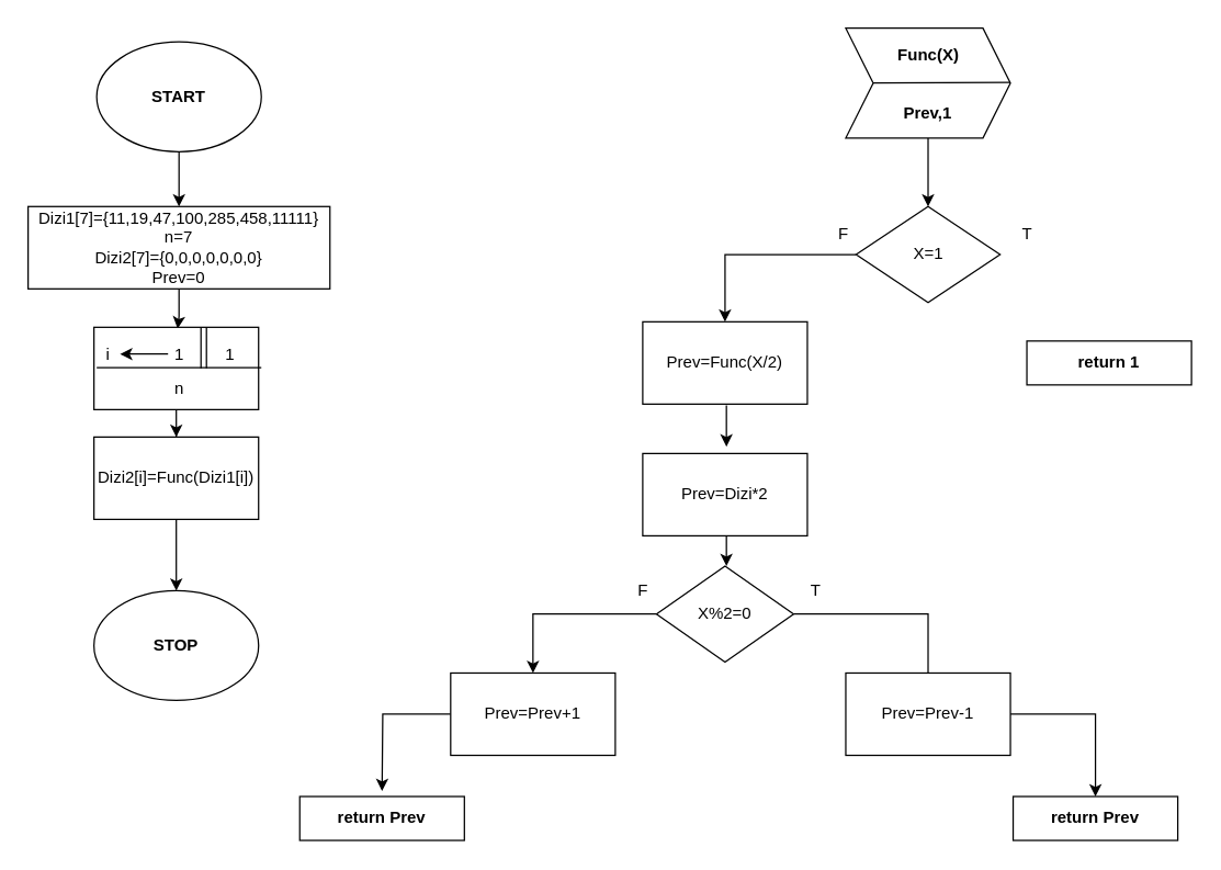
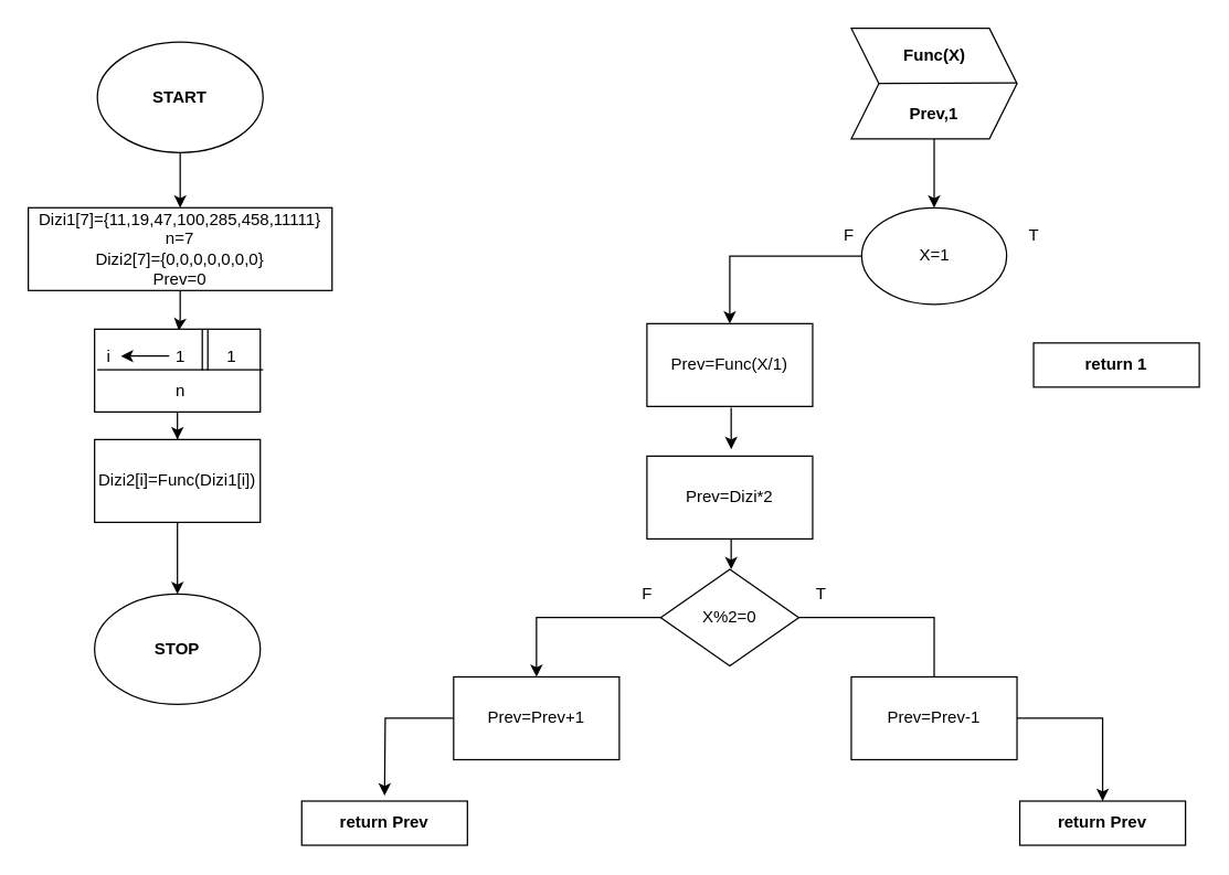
  <mxCell id="0" />
  <mxCell id="1" parent="0" />
  <mxCell id="2" value="" style="edgeStyle=orthogonalEdgeStyle;rounded=0;orthogonalLoop=1;jettySize=auto;html=1;" edge="1" parent="1" source="3" target="5"><mxGeometry relative="1" as="geometry" /></mxCell>
  <mxCell id="3" value="START" style="ellipse;whiteSpace=wrap;html=1;fontStyle=1" vertex="1" parent="1"><mxGeometry x="70" y="30" width="120" height="80" as="geometry" /></mxCell>
  <mxCell id="4" value="" style="edgeStyle=orthogonalEdgeStyle;rounded=0;orthogonalLoop=1;jettySize=auto;html=1;entryX=0.433;entryY=-0.45;entryDx=0;entryDy=0;entryPerimeter=0;" edge="1" parent="1" source="5"><mxGeometry relative="1" as="geometry"><mxPoint x="129" y="239" as="targetPoint" /></mxGeometry></mxCell>
  <mxCell id="5" value="&lt;div&gt;Dizi1[7]={11,19,47,100,285,458,11111}&lt;/div&gt;&lt;div&gt;&lt;span&gt;n=7&lt;/span&gt;&lt;/div&gt;&lt;div&gt;Dizi2[7]={0,0,0,0,0,0,0}&lt;/div&gt;&lt;div&gt;Prev=0&lt;/div&gt;" style="rounded=0;whiteSpace=wrap;html=1;" vertex="1" parent="1"><mxGeometry x="20" y="150" width="220" height="60" as="geometry" /></mxCell>
  <mxCell id="6" value="" style="edgeStyle=orthogonalEdgeStyle;rounded=0;orthogonalLoop=1;jettySize=auto;html=1;" edge="1" parent="1" source="7" target="15"><mxGeometry relative="1" as="geometry" /></mxCell>
  <mxCell id="7" value="" style="rounded=0;whiteSpace=wrap;html=1;" vertex="1" parent="1"><mxGeometry x="68" y="238" width="120" height="60" as="geometry" /></mxCell>
  <mxCell id="8" value="" style="endArrow=none;html=1;exitX=0;exitY=0.5;exitDx=0;exitDy=0;entryX=1;entryY=0.5;entryDx=0;entryDy=0;" edge="1" parent="1"><mxGeometry width="50" height="50" relative="1" as="geometry"><mxPoint x="70" y="267.5" as="sourcePoint" /><mxPoint x="190" y="267.5" as="targetPoint" /></mxGeometry></mxCell>
  <mxCell id="9" value="" style="shape=link;html=1;" edge="1" parent="1"><mxGeometry width="50" height="50" relative="1" as="geometry"><mxPoint x="148" y="268" as="sourcePoint" /><mxPoint x="148" y="238" as="targetPoint" /></mxGeometry></mxCell>
  <mxCell id="10" value="" style="endArrow=classic;html=1;" edge="1" parent="1"><mxGeometry width="50" height="50" relative="1" as="geometry"><mxPoint x="122" y="257.5" as="sourcePoint" /><mxPoint x="87" y="257.5" as="targetPoint" /></mxGeometry></mxCell>
  <mxCell id="11" value="i" style="text;html=1;align=center;verticalAlign=middle;resizable=0;points=[];;autosize=1;" vertex="1" parent="1"><mxGeometry x="68" y="248" width="20" height="20" as="geometry" /></mxCell>
  <mxCell id="12" value="1" style="text;html=1;align=center;verticalAlign=middle;resizable=0;points=[];;autosize=1;" vertex="1" parent="1"><mxGeometry x="157" y="248" width="20" height="20" as="geometry" /></mxCell>
  <mxCell id="13" value="n" style="text;html=1;align=center;verticalAlign=middle;resizable=0;points=[];;autosize=1;" vertex="1" parent="1"><mxGeometry x="120" y="273" width="20" height="20" as="geometry" /></mxCell>
  <mxCell id="14" value="" style="edgeStyle=orthogonalEdgeStyle;rounded=0;orthogonalLoop=1;jettySize=auto;html=1;" edge="1" parent="1" source="15" target="33"><mxGeometry relative="1" as="geometry" /></mxCell>
  <mxCell id="15" value="Dizi2[i]=Func(Dizi1[i])" style="rounded=0;whiteSpace=wrap;html=1;" vertex="1" parent="1"><mxGeometry x="68" y="318" width="120" height="60" as="geometry" /></mxCell>
  <mxCell id="16" value="" style="edgeStyle=orthogonalEdgeStyle;rounded=0;orthogonalLoop=1;jettySize=auto;html=1;" edge="1" parent="1" source="17" target="21"><mxGeometry relative="1" as="geometry" /></mxCell>
  <mxCell id="17" value="&lt;br&gt;&lt;br&gt;&lt;br&gt;Prev,1" style="shape=step;perimeter=stepPerimeter;whiteSpace=wrap;html=1;fixedSize=1;fontStyle=1" vertex="1" parent="1"><mxGeometry x="616" y="20" width="120" height="80" as="geometry" /></mxCell>
  <mxCell id="18" value="" style="endArrow=none;html=1;exitX=0;exitY=0.5;exitDx=0;exitDy=0;" edge="1" parent="1" source="17"><mxGeometry width="50" height="50" relative="1" as="geometry"><mxPoint x="666" y="59.5" as="sourcePoint" /><mxPoint x="736" y="59.5" as="targetPoint" /></mxGeometry></mxCell>
  <mxCell id="19" value="Func(X)" style="text;html=1;align=center;verticalAlign=middle;resizable=0;points=[];;autosize=1;fontStyle=1" vertex="1" parent="1"><mxGeometry x="646" y="30" width="60" height="20" as="geometry" /></mxCell>
  <mxCell id="20" value="" style="edgeStyle=orthogonalEdgeStyle;rounded=0;orthogonalLoop=1;jettySize=auto;html=1;" edge="1" parent="1" source="21" target="23"><mxGeometry relative="1" as="geometry" /></mxCell>
- <mxCell id="21" value="X=1" style="rhombus;whiteSpace=wrap;html=1;" vertex="1" parent="1"><mxGeometry x="623.5" y="150" width="105" height="70" as="geometry" /></mxCell>
+ <mxCell id="21" value="X=1" style="ellipse;whiteSpace=wrap;html=1;" vertex="1" parent="1"><mxGeometry x="623.5" y="150" width="105" height="70" as="geometry" /></mxCell>
  <mxCell id="22" value="" style="edgeStyle=orthogonalEdgeStyle;rounded=0;orthogonalLoop=1;jettySize=auto;html=1;" edge="1" parent="1"><mxGeometry relative="1" as="geometry"><mxPoint x="529" y="295" as="sourcePoint" /><mxPoint x="529" y="325" as="targetPoint" /></mxGeometry></mxCell>
- <mxCell id="23" value="Prev=Func(X/2)" style="rounded=0;whiteSpace=wrap;html=1;" vertex="1" parent="1"><mxGeometry x="468" y="234" width="120" height="60" as="geometry" /></mxCell>
+ <mxCell id="23" value="Prev=Func(X/1)" style="rounded=0;whiteSpace=wrap;html=1;" vertex="1" parent="1"><mxGeometry x="468" y="234" width="120" height="60" as="geometry" /></mxCell>
  <mxCell id="24" value="" style="edgeStyle=orthogonalEdgeStyle;rounded=0;orthogonalLoop=1;jettySize=auto;html=1;" edge="1" parent="1"><mxGeometry relative="1" as="geometry"><mxPoint x="529" y="390" as="sourcePoint" /><mxPoint x="529" y="412" as="targetPoint" /></mxGeometry></mxCell>
  <mxCell id="25" value="Prev=Dizi*2" style="rounded=0;whiteSpace=wrap;html=1;" vertex="1" parent="1"><mxGeometry x="468" y="330" width="120" height="60" as="geometry" /></mxCell>
  <mxCell id="26" value="" style="edgeStyle=orthogonalEdgeStyle;rounded=0;orthogonalLoop=1;jettySize=auto;html=1;endArrow=none;" edge="1" parent="1" source="28" target="32"><mxGeometry relative="1" as="geometry" /></mxCell>
  <mxCell id="27" value="" style="edgeStyle=orthogonalEdgeStyle;rounded=0;orthogonalLoop=1;jettySize=auto;html=1;" edge="1" parent="1" source="28" target="30"><mxGeometry relative="1" as="geometry" /></mxCell>
  <mxCell id="28" value="X%2=0" style="rhombus;whiteSpace=wrap;html=1;" vertex="1" parent="1"><mxGeometry x="478" y="412" width="100" height="70" as="geometry" /></mxCell>
  <mxCell id="29" value="" style="edgeStyle=orthogonalEdgeStyle;rounded=0;orthogonalLoop=1;jettySize=auto;html=1;" edge="1" parent="1" source="30"><mxGeometry relative="1" as="geometry"><mxPoint x="278" y="576" as="targetPoint" /></mxGeometry></mxCell>
  <mxCell id="30" value="Prev=Prev+1" style="rounded=0;whiteSpace=wrap;html=1;" vertex="1" parent="1"><mxGeometry x="328" y="490" width="120" height="60" as="geometry" /></mxCell>
  <mxCell id="31" value="" style="edgeStyle=orthogonalEdgeStyle;rounded=0;orthogonalLoop=1;jettySize=auto;html=1;" edge="1" parent="1" source="32" target="35"><mxGeometry relative="1" as="geometry" /></mxCell>
  <mxCell id="32" value="Prev=Prev-1" style="rounded=0;whiteSpace=wrap;html=1;" vertex="1" parent="1"><mxGeometry x="616" y="490" width="120" height="60" as="geometry" /></mxCell>
  <mxCell id="33" value="STOP" style="ellipse;whiteSpace=wrap;html=1;fontStyle=1" vertex="1" parent="1"><mxGeometry x="68" y="430" width="120" height="80" as="geometry" /></mxCell>
  <mxCell id="34" value="return 1" style="rounded=0;whiteSpace=wrap;html=1;fontStyle=1" vertex="1" parent="1"><mxGeometry x="748" y="248" width="120" height="32" as="geometry" /></mxCell>
  <mxCell id="35" value="return Prev" style="rounded=0;whiteSpace=wrap;html=1;fontStyle=1" vertex="1" parent="1"><mxGeometry x="738" y="580" width="120" height="32" as="geometry" /></mxCell>
  <mxCell id="36" value="return Prev" style="rounded=0;whiteSpace=wrap;html=1;fontStyle=1" vertex="1" parent="1"><mxGeometry x="218" y="580" width="120" height="32" as="geometry" /></mxCell>
  <mxCell id="37" value="F" style="text;html=1;align=center;verticalAlign=middle;resizable=0;points=[];;autosize=1;" vertex="1" parent="1"><mxGeometry x="603.5" y="160" width="20" height="20" as="geometry" /></mxCell>
  <mxCell id="38" value="T" style="text;html=1;align=center;verticalAlign=middle;resizable=0;points=[];;autosize=1;" vertex="1" parent="1"><mxGeometry x="738" y="160" width="20" height="20" as="geometry" /></mxCell>
  <mxCell id="39" value="F" style="text;html=1;align=center;verticalAlign=middle;resizable=0;points=[];;autosize=1;" vertex="1" parent="1"><mxGeometry x="458" y="420" width="20" height="20" as="geometry" /></mxCell>
  <mxCell id="40" value="T" style="text;html=1;align=center;verticalAlign=middle;resizable=0;points=[];;autosize=1;" vertex="1" parent="1"><mxGeometry x="583.5" y="420" width="20" height="20" as="geometry" /></mxCell>
  <mxCell id="41" value="1" style="text;html=1;align=center;verticalAlign=middle;resizable=0;points=[];;autosize=1;" vertex="1" parent="1"><mxGeometry x="120" y="248" width="20" height="20" as="geometry" /></mxCell>
